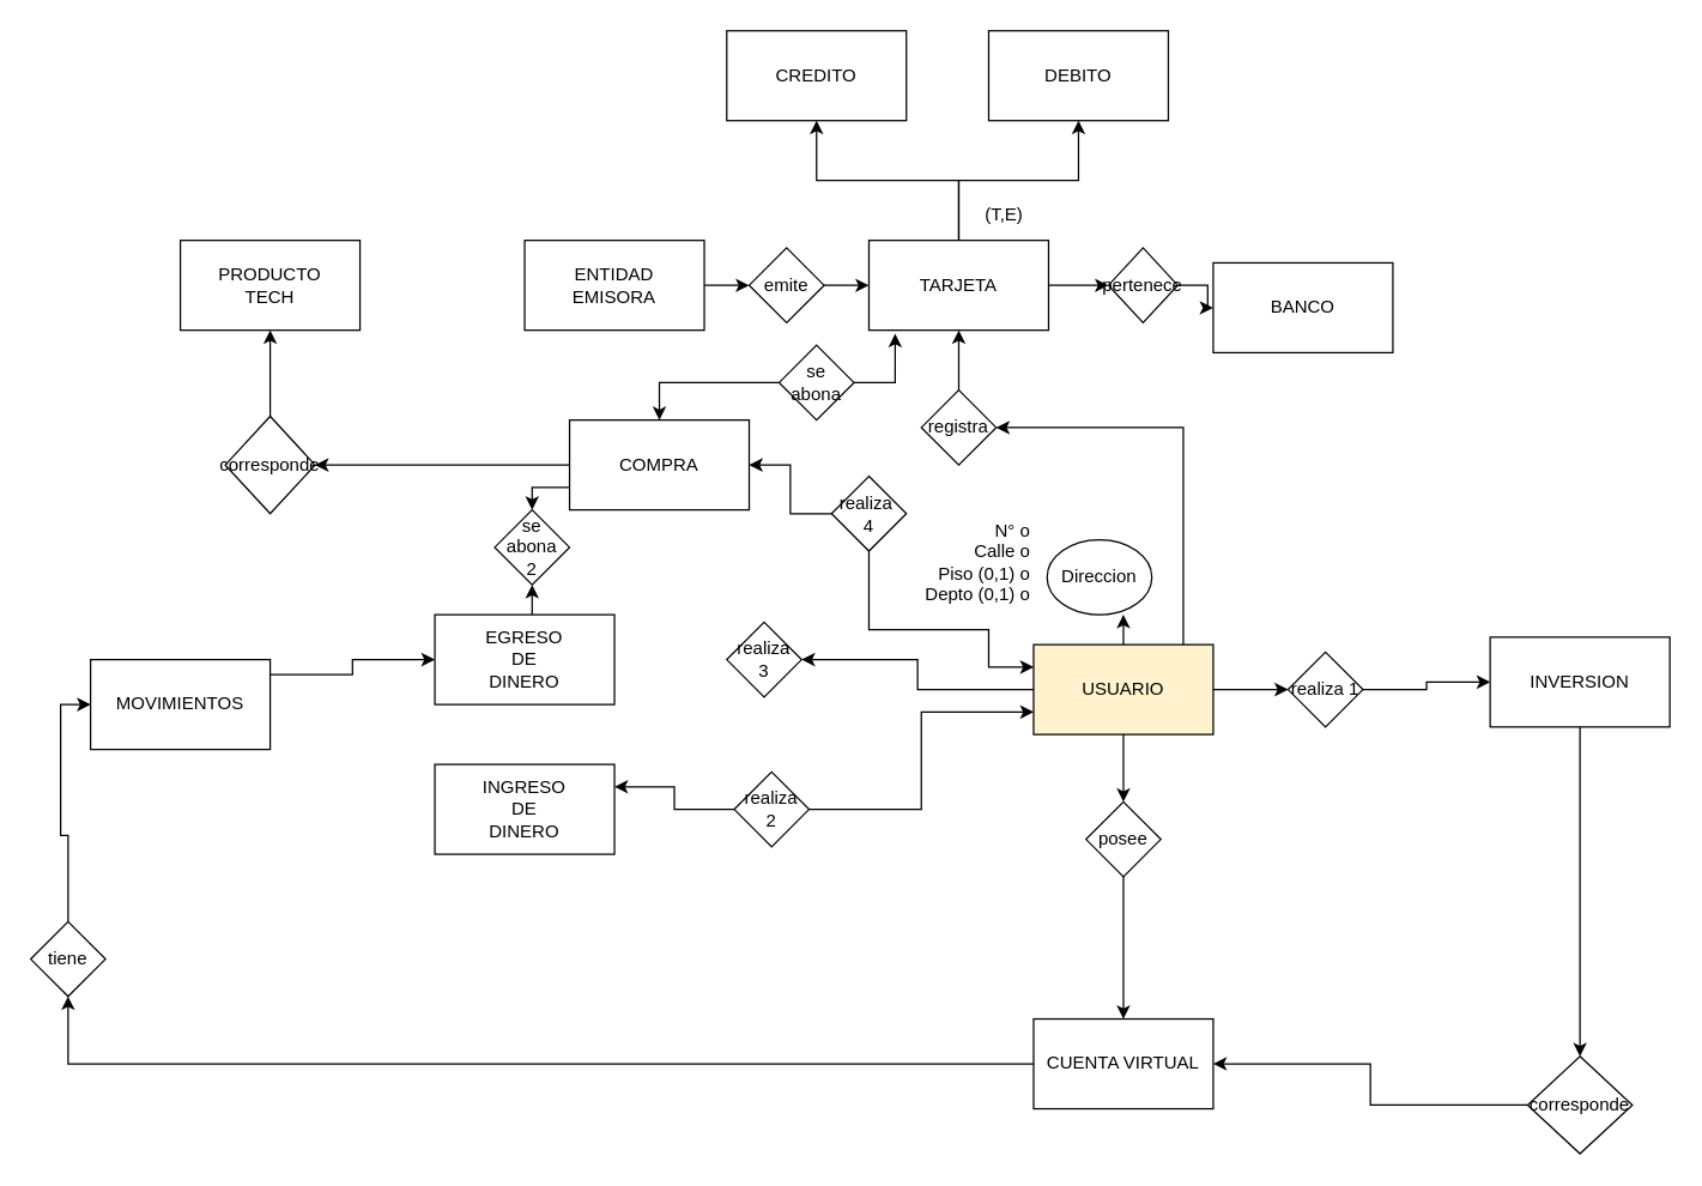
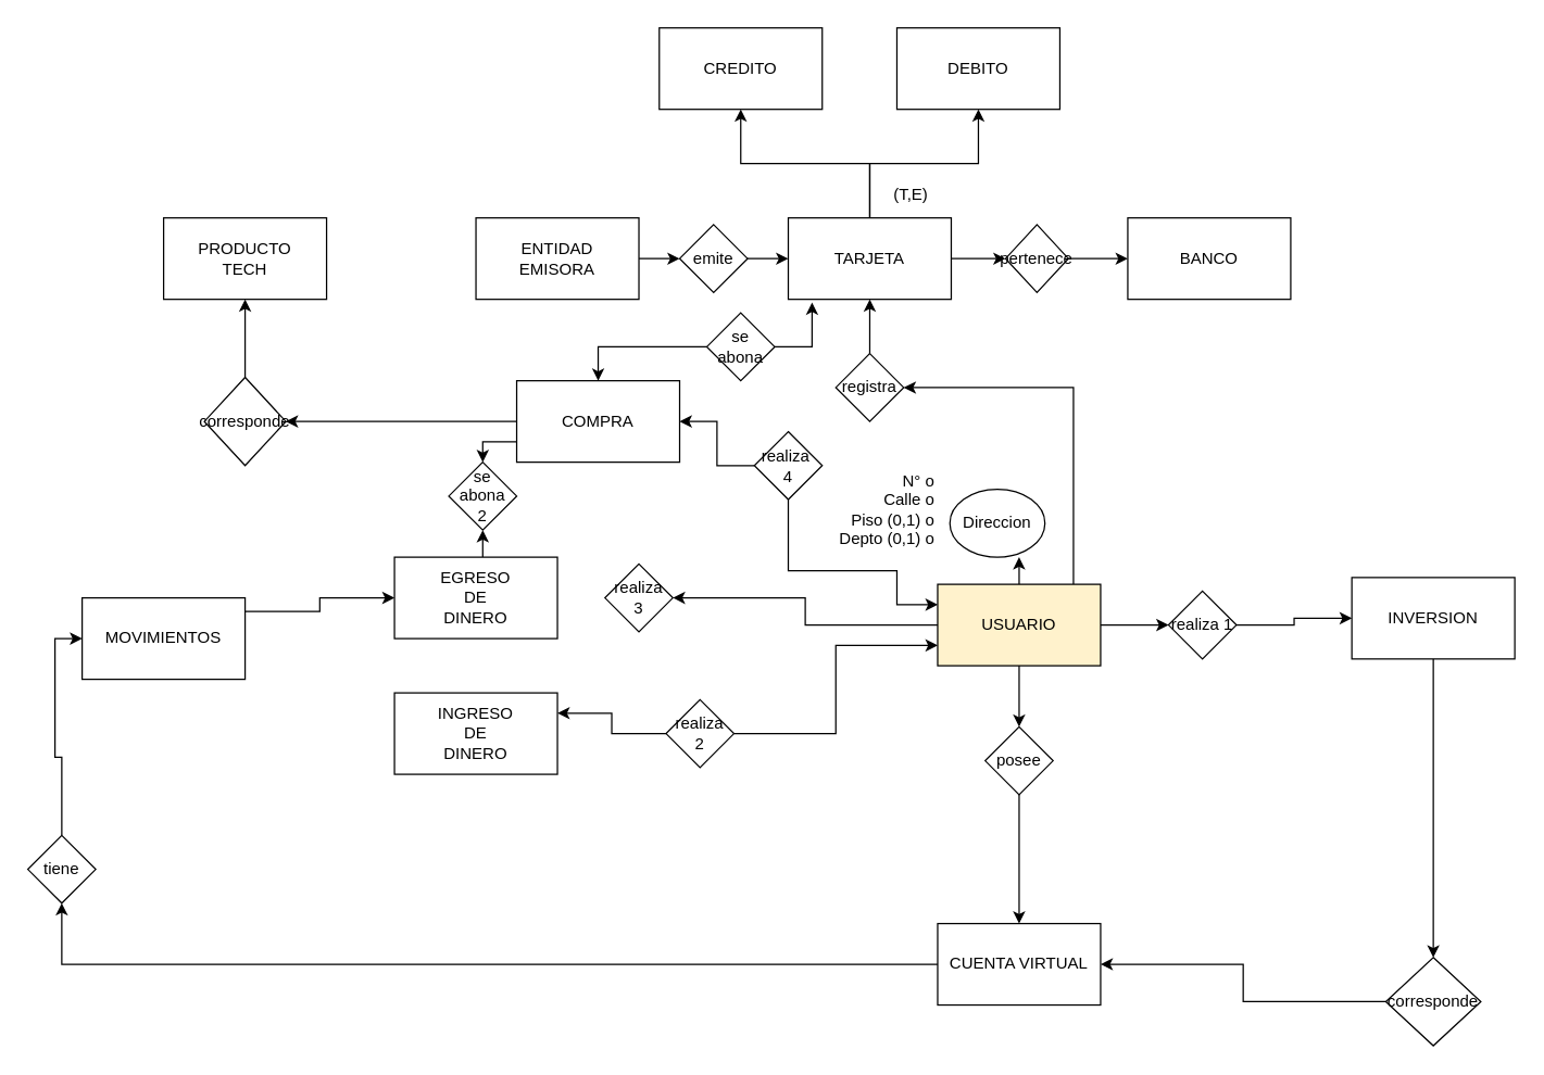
  <mxCell id="0" />
  <mxCell id="1" parent="0" />
  <mxCell id="2" value="" style="edgeStyle=orthogonalEdgeStyle;rounded=0;orthogonalLoop=1;jettySize=auto;html=1;" edge="1" parent="1" source="6" target="10"><mxGeometry relative="1" as="geometry" /></mxCell>
  <mxCell id="3" value="" style="edgeStyle=orthogonalEdgeStyle;rounded=0;orthogonalLoop=1;jettySize=auto;html=1;" edge="1" parent="1" source="6" target="14"><mxGeometry relative="1" as="geometry"><Array as="points"><mxPoint x="820" y="460" /><mxPoint x="820" y="460" /></Array></mxGeometry></mxCell>
  <mxCell id="4" style="edgeStyle=orthogonalEdgeStyle;rounded=0;orthogonalLoop=1;jettySize=auto;html=1;" edge="1" parent="1" source="6" target="35"><mxGeometry relative="1" as="geometry"><Array as="points"><mxPoint x="790" y="285" /></Array></mxGeometry></mxCell>
  <mxCell id="5" style="edgeStyle=orthogonalEdgeStyle;rounded=0;orthogonalLoop=1;jettySize=auto;html=1;entryX=1;entryY=0.5;entryDx=0;entryDy=0;" edge="1" parent="1" source="6" target="42"><mxGeometry relative="1" as="geometry" /></mxCell>
  <mxCell id="6" value="USUARIO" style="whiteSpace=wrap;html=1;fillColor=#fff2cc;" vertex="1" parent="1"><mxGeometry x="690" y="430" width="120" height="60" as="geometry" /></mxCell>
  <mxCell id="7" value="" style="edgeStyle=orthogonalEdgeStyle;rounded=0;orthogonalLoop=1;jettySize=auto;html=1;" edge="1" parent="1" source="8" target="37"><mxGeometry relative="1" as="geometry" /></mxCell>
  <mxCell id="8" value="CUENTA VIRTUAL" style="whiteSpace=wrap;html=1;" vertex="1" parent="1"><mxGeometry x="690" y="680" width="120" height="60" as="geometry" /></mxCell>
  <mxCell id="9" value="" style="edgeStyle=orthogonalEdgeStyle;rounded=0;orthogonalLoop=1;jettySize=auto;html=1;" edge="1" parent="1" source="10" target="8"><mxGeometry relative="1" as="geometry" /></mxCell>
  <mxCell id="10" value="posee" style="rhombus;whiteSpace=wrap;html=1;" vertex="1" parent="1"><mxGeometry x="725" y="535" width="50" height="50" as="geometry" /></mxCell>
  <mxCell id="11" value="" style="edgeStyle=orthogonalEdgeStyle;rounded=0;orthogonalLoop=1;jettySize=auto;html=1;" edge="1" parent="1" source="12" target="16"><mxGeometry relative="1" as="geometry" /></mxCell>
  <mxCell id="12" value="INVERSION" style="whiteSpace=wrap;html=1;" vertex="1" parent="1"><mxGeometry x="995" y="425" width="120" height="60" as="geometry" /></mxCell>
  <mxCell id="13" style="edgeStyle=orthogonalEdgeStyle;rounded=0;orthogonalLoop=1;jettySize=auto;html=1;" edge="1" parent="1" source="14" target="12"><mxGeometry relative="1" as="geometry" /></mxCell>
  <mxCell id="14" value="realiza 1" style="rhombus;whiteSpace=wrap;html=1;" vertex="1" parent="1"><mxGeometry x="860" y="435" width="50" height="50" as="geometry" /></mxCell>
  <mxCell id="15" value="" style="edgeStyle=orthogonalEdgeStyle;rounded=0;orthogonalLoop=1;jettySize=auto;html=1;" edge="1" parent="1" source="16" target="8"><mxGeometry relative="1" as="geometry" /></mxCell>
  <mxCell id="16" value="corresponde" style="rhombus;whiteSpace=wrap;html=1;" vertex="1" parent="1"><mxGeometry x="1020" y="705" width="70" height="65" as="geometry" /></mxCell>
  <mxCell id="17" value="Direccion" style="ellipse;whiteSpace=wrap;html=1;" vertex="1" parent="1"><mxGeometry x="699" y="360" width="70" height="50" as="geometry" /></mxCell>
  <mxCell id="18" value="N° o&lt;div&gt;Calle o&lt;/div&gt;&lt;div&gt;Piso (0,1) o&lt;/div&gt;&lt;div&gt;Depto (0,1) o&lt;/div&gt;" style="text;html=1;align=right;verticalAlign=middle;resizable=0;points=[];autosize=1;strokeColor=none;fillColor=none;" vertex="1" parent="1"><mxGeometry x="599" y="340" width="90" height="70" as="geometry" /></mxCell>
  <mxCell id="19" style="edgeStyle=orthogonalEdgeStyle;rounded=0;orthogonalLoop=1;jettySize=auto;html=1;entryX=0.736;entryY=1.007;entryDx=0;entryDy=0;entryPerimeter=0;" edge="1" parent="1" source="6" target="17"><mxGeometry relative="1" as="geometry" /></mxCell>
  <mxCell id="20" value="DEBITO" style="whiteSpace=wrap;html=1;" vertex="1" parent="1"><mxGeometry x="660" y="20" width="120" height="60" as="geometry" /></mxCell>
  <mxCell id="21" value="CREDITO" style="whiteSpace=wrap;html=1;" vertex="1" parent="1"><mxGeometry x="485" y="20" width="120" height="60" as="geometry" /></mxCell>
  <mxCell id="22" style="edgeStyle=orthogonalEdgeStyle;rounded=0;orthogonalLoop=1;jettySize=auto;html=1;entryX=0.5;entryY=1;entryDx=0;entryDy=0;" edge="1" source="25" target="20" parent="1"><mxGeometry relative="1" as="geometry" /></mxCell>
  <mxCell id="23" style="edgeStyle=orthogonalEdgeStyle;rounded=0;orthogonalLoop=1;jettySize=auto;html=1;entryX=0.5;entryY=1;entryDx=0;entryDy=0;" edge="1" source="25" target="21" parent="1"><mxGeometry relative="1" as="geometry" /></mxCell>
  <mxCell id="24" value="" style="edgeStyle=orthogonalEdgeStyle;rounded=0;orthogonalLoop=1;jettySize=auto;html=1;" edge="1" source="25" target="31" parent="1"><mxGeometry relative="1" as="geometry" /></mxCell>
  <mxCell id="25" value="TARJETA" style="whiteSpace=wrap;html=1;" vertex="1" parent="1"><mxGeometry x="580" y="160" width="120" height="60" as="geometry" /></mxCell>
  <mxCell id="26" value="(T,E)" style="text;html=1;align=center;verticalAlign=middle;resizable=0;points=[];autosize=1;strokeColor=none;fillColor=none;" vertex="1" parent="1"><mxGeometry x="645" y="128" width="50" height="30" as="geometry" /></mxCell>
- <mxCell id="27" value="BANCO" style="whiteSpace=wrap;html=1;" vertex="1" parent="1"><mxGeometry x="810" y="175" width="120" height="60" as="geometry" /></mxCell>
+ <mxCell id="27" value="BANCO" style="whiteSpace=wrap;html=1;" vertex="1" parent="1"><mxGeometry x="830" y="160" width="120" height="60" as="geometry" /></mxCell>
  <mxCell id="28" value="" style="edgeStyle=orthogonalEdgeStyle;rounded=0;orthogonalLoop=1;jettySize=auto;html=1;" edge="1" source="29" target="33" parent="1"><mxGeometry relative="1" as="geometry" /></mxCell>
  <mxCell id="29" value="ENTIDAD&lt;div&gt;EMISORA&lt;/div&gt;" style="whiteSpace=wrap;html=1;" vertex="1" parent="1"><mxGeometry x="350" y="160" width="120" height="60" as="geometry" /></mxCell>
  <mxCell id="30" value="" style="edgeStyle=orthogonalEdgeStyle;rounded=0;orthogonalLoop=1;jettySize=auto;html=1;" edge="1" source="31" target="27" parent="1"><mxGeometry relative="1" as="geometry" /></mxCell>
  <mxCell id="31" value="pertenece" style="rhombus;whiteSpace=wrap;html=1;" vertex="1" parent="1"><mxGeometry x="740" y="165" width="46.25" height="50" as="geometry" /></mxCell>
  <mxCell id="32" style="edgeStyle=orthogonalEdgeStyle;rounded=0;orthogonalLoop=1;jettySize=auto;html=1;entryX=0;entryY=0.5;entryDx=0;entryDy=0;" edge="1" source="33" target="25" parent="1"><mxGeometry relative="1" as="geometry" /></mxCell>
  <mxCell id="33" value="emite" style="rhombus;whiteSpace=wrap;html=1;" vertex="1" parent="1"><mxGeometry x="500" y="165" width="50" height="50" as="geometry" /></mxCell>
  <mxCell id="34" style="edgeStyle=orthogonalEdgeStyle;rounded=0;orthogonalLoop=1;jettySize=auto;html=1;entryX=0.5;entryY=1;entryDx=0;entryDy=0;" edge="1" parent="1" source="35" target="25"><mxGeometry relative="1" as="geometry" /></mxCell>
  <mxCell id="35" value="registra" style="rhombus;whiteSpace=wrap;html=1;" vertex="1" parent="1"><mxGeometry x="615" y="260" width="50" height="50" as="geometry" /></mxCell>
  <mxCell id="36" style="edgeStyle=orthogonalEdgeStyle;rounded=0;orthogonalLoop=1;jettySize=auto;html=1;entryX=0;entryY=0.5;entryDx=0;entryDy=0;" edge="1" parent="1" source="37" target="46"><mxGeometry relative="1" as="geometry" /></mxCell>
  <mxCell id="37" value="tiene" style="rhombus;whiteSpace=wrap;html=1;" vertex="1" parent="1"><mxGeometry x="20" y="615" width="50" height="50" as="geometry" /></mxCell>
  <mxCell id="38" value="INGRESO&lt;div&gt;DE&lt;/div&gt;&lt;div&gt;DINERO&lt;/div&gt;" style="whiteSpace=wrap;html=1;" vertex="1" parent="1"><mxGeometry x="290" y="510" width="120" height="60" as="geometry" /></mxCell>
  <mxCell id="39" style="edgeStyle=orthogonalEdgeStyle;rounded=0;orthogonalLoop=1;jettySize=auto;html=1;entryX=1;entryY=0.25;entryDx=0;entryDy=0;" edge="1" parent="1" source="41" target="38"><mxGeometry relative="1" as="geometry" /></mxCell>
  <mxCell id="40" style="edgeStyle=orthogonalEdgeStyle;rounded=0;orthogonalLoop=1;jettySize=auto;html=1;entryX=0;entryY=0.75;entryDx=0;entryDy=0;" edge="1" parent="1" source="41" target="6"><mxGeometry relative="1" as="geometry" /></mxCell>
  <mxCell id="41" value="realiza&lt;div&gt;2&lt;/div&gt;" style="rhombus;whiteSpace=wrap;html=1;" vertex="1" parent="1"><mxGeometry x="490" y="515" width="50" height="50" as="geometry" /></mxCell>
- <mxCell id="42" value="realiza&lt;div&gt;3&lt;/div&gt;" style="rhombus;whiteSpace=wrap;html=1;" vertex="1" parent="1"><mxGeometry x="485" y="415" width="50" height="50" as="geometry" /></mxCell>
+ <mxCell id="42" value="realiza&lt;div&gt;3&lt;/div&gt;" style="rhombus;whiteSpace=wrap;html=1;" vertex="1" parent="1"><mxGeometry x="445" y="415" width="50" height="50" as="geometry" /></mxCell>
  <mxCell id="43" style="edgeStyle=orthogonalEdgeStyle;rounded=0;orthogonalLoop=1;jettySize=auto;html=1;entryX=0.5;entryY=1;entryDx=0;entryDy=0;" edge="1" parent="1" source="44" target="59"><mxGeometry relative="1" as="geometry"><Array as="points"><mxPoint x="355" y="400" /><mxPoint x="355" y="400" /></Array></mxGeometry></mxCell>
  <mxCell id="44" value="EGRESO&lt;div&gt;DE&lt;/div&gt;&lt;div&gt;DINERO&lt;/div&gt;" style="whiteSpace=wrap;html=1;" vertex="1" parent="1"><mxGeometry x="290" y="410" width="120" height="60" as="geometry" /></mxCell>
  <mxCell id="45" style="edgeStyle=orthogonalEdgeStyle;rounded=0;orthogonalLoop=1;jettySize=auto;html=1;entryX=0;entryY=0.5;entryDx=0;entryDy=0;" edge="1" parent="1" source="46" target="44"><mxGeometry relative="1" as="geometry"><Array as="points"><mxPoint x="235" y="450" /><mxPoint x="235" y="440" /></Array></mxGeometry></mxCell>
  <mxCell id="46" value="MOVIMIENTOS" style="whiteSpace=wrap;html=1;" vertex="1" parent="1"><mxGeometry x="60" y="440" width="120" height="60" as="geometry" /></mxCell>
  <mxCell id="47" value="" style="edgeStyle=orthogonalEdgeStyle;rounded=0;orthogonalLoop=1;jettySize=auto;html=1;" edge="1" parent="1" source="49" target="52"><mxGeometry relative="1" as="geometry" /></mxCell>
  <mxCell id="48" style="edgeStyle=orthogonalEdgeStyle;rounded=0;orthogonalLoop=1;jettySize=auto;html=1;entryX=0;entryY=0.25;entryDx=0;entryDy=0;" edge="1" parent="1" source="49" target="6"><mxGeometry relative="1" as="geometry"><Array as="points"><mxPoint x="580" y="420" /><mxPoint x="660" y="420" /><mxPoint x="660" y="445" /></Array></mxGeometry></mxCell>
  <mxCell id="49" value="realiza&amp;nbsp;&lt;div&gt;4&lt;/div&gt;" style="rhombus;whiteSpace=wrap;html=1;" vertex="1" parent="1"><mxGeometry x="555" y="317.5" width="50" height="50" as="geometry" /></mxCell>
  <mxCell id="50" value="" style="edgeStyle=orthogonalEdgeStyle;rounded=0;orthogonalLoop=1;jettySize=auto;html=1;" edge="1" parent="1" source="52" target="54"><mxGeometry relative="1" as="geometry" /></mxCell>
  <mxCell id="51" style="edgeStyle=orthogonalEdgeStyle;rounded=0;orthogonalLoop=1;jettySize=auto;html=1;exitX=0;exitY=0.75;exitDx=0;exitDy=0;" edge="1" parent="1" source="52" target="59"><mxGeometry relative="1" as="geometry"><Array as="points"><mxPoint x="355" y="325" /></Array></mxGeometry></mxCell>
  <mxCell id="52" value="COMPRA" style="whiteSpace=wrap;html=1;" vertex="1" parent="1"><mxGeometry x="380" y="280" width="120" height="60" as="geometry" /></mxCell>
  <mxCell id="53" value="" style="edgeStyle=orthogonalEdgeStyle;rounded=0;orthogonalLoop=1;jettySize=auto;html=1;" edge="1" parent="1" source="54" target="55"><mxGeometry relative="1" as="geometry" /></mxCell>
  <mxCell id="54" value="corresponde" style="rhombus;whiteSpace=wrap;html=1;" vertex="1" parent="1"><mxGeometry x="150" y="277.5" width="60" height="65" as="geometry" /></mxCell>
  <mxCell id="55" value="PRODUCTO&lt;div&gt;TECH&lt;/div&gt;" style="whiteSpace=wrap;html=1;" vertex="1" parent="1"><mxGeometry x="120" y="160" width="120" height="60" as="geometry" /></mxCell>
  <mxCell id="56" style="edgeStyle=orthogonalEdgeStyle;rounded=0;orthogonalLoop=1;jettySize=auto;html=1;entryX=0.5;entryY=0;entryDx=0;entryDy=0;" edge="1" parent="1" source="57" target="52"><mxGeometry relative="1" as="geometry" /></mxCell>
  <mxCell id="57" value="se&lt;div&gt;abona&lt;/div&gt;" style="rhombus;whiteSpace=wrap;html=1;" vertex="1" parent="1"><mxGeometry x="520" y="230" width="50" height="50" as="geometry" /></mxCell>
  <mxCell id="58" style="edgeStyle=orthogonalEdgeStyle;rounded=0;orthogonalLoop=1;jettySize=auto;html=1;entryX=0.146;entryY=1.039;entryDx=0;entryDy=0;entryPerimeter=0;" edge="1" parent="1" source="57" target="25"><mxGeometry relative="1" as="geometry" /></mxCell>
  <mxCell id="59" value="se&lt;div&gt;abona&lt;/div&gt;&lt;div&gt;2&lt;/div&gt;" style="rhombus;whiteSpace=wrap;html=1;" vertex="1" parent="1"><mxGeometry x="330" y="340" width="50" height="50" as="geometry" /></mxCell>
